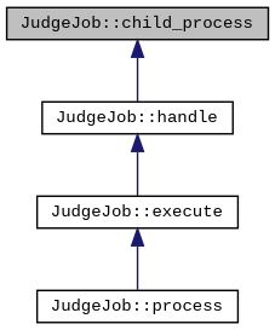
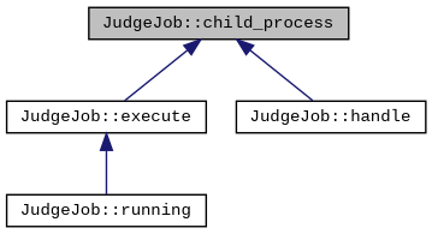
  digraph {
    fontname="Liberation Mono"
    rankdir=TB
    node [color=black fillcolor=white fontname="Liberation Mono" fontsize=10 shape=record style=filled]
    edge [color=midnightblue dir=back fontname="Liberation Mono" fontsize=10 labelfontname=Helvetica labelfontsize=10 style=solid]
    n1 [fillcolor=grey75 fontcolor=black height=0.2 label="JudgeJob::child_process" width=0.4]
    n2 [height=0.2 label="JudgeJob::execute" width=0.4]
    n3 [height=0.2 label="JudgeJob::handle" width=0.4]
-   n4 [height=0.2 label="JudgeJob::process" width=0.4]
-   n3 -> n2
+   n4 [height=0.2 label="JudgeJob::running" width=0.4]
+   n1 -> n2
    n1 -> n3
    n2 -> n4
  }
